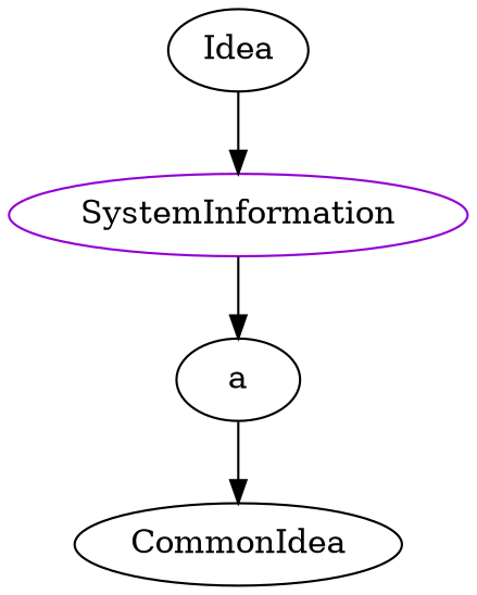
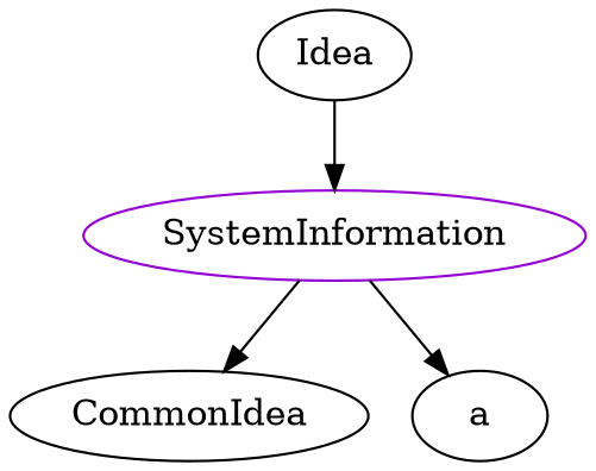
  digraph {
    n1 [color=darkviolet label=SystemInformation shape=oval]
    CommonIdea
    a
    Idea
-   a -> CommonIdea
+   n1 -> CommonIdea
    n1 -> a
    Idea -> n1
  }
